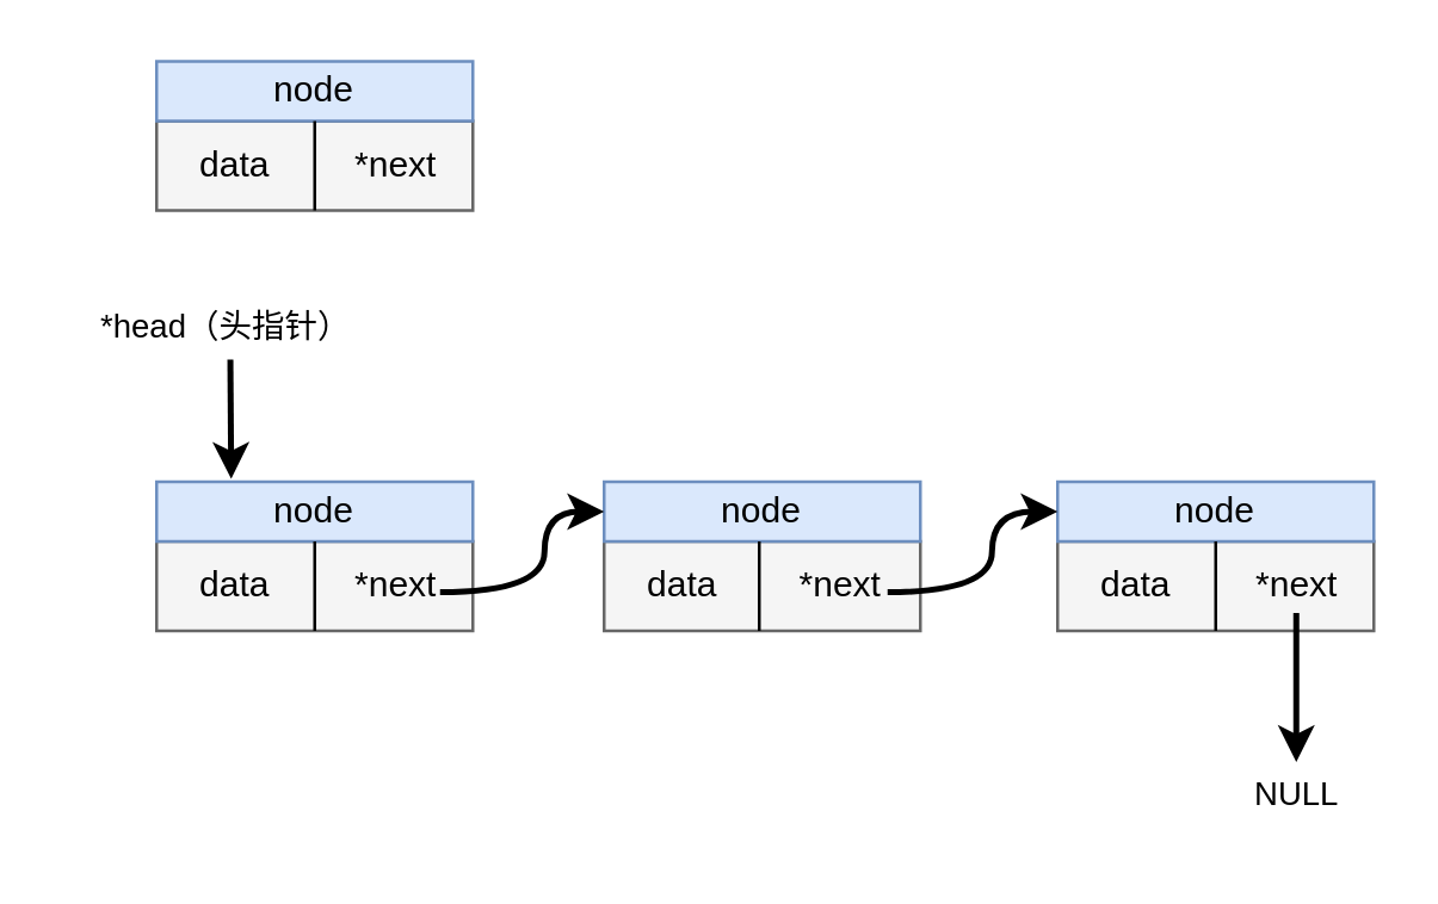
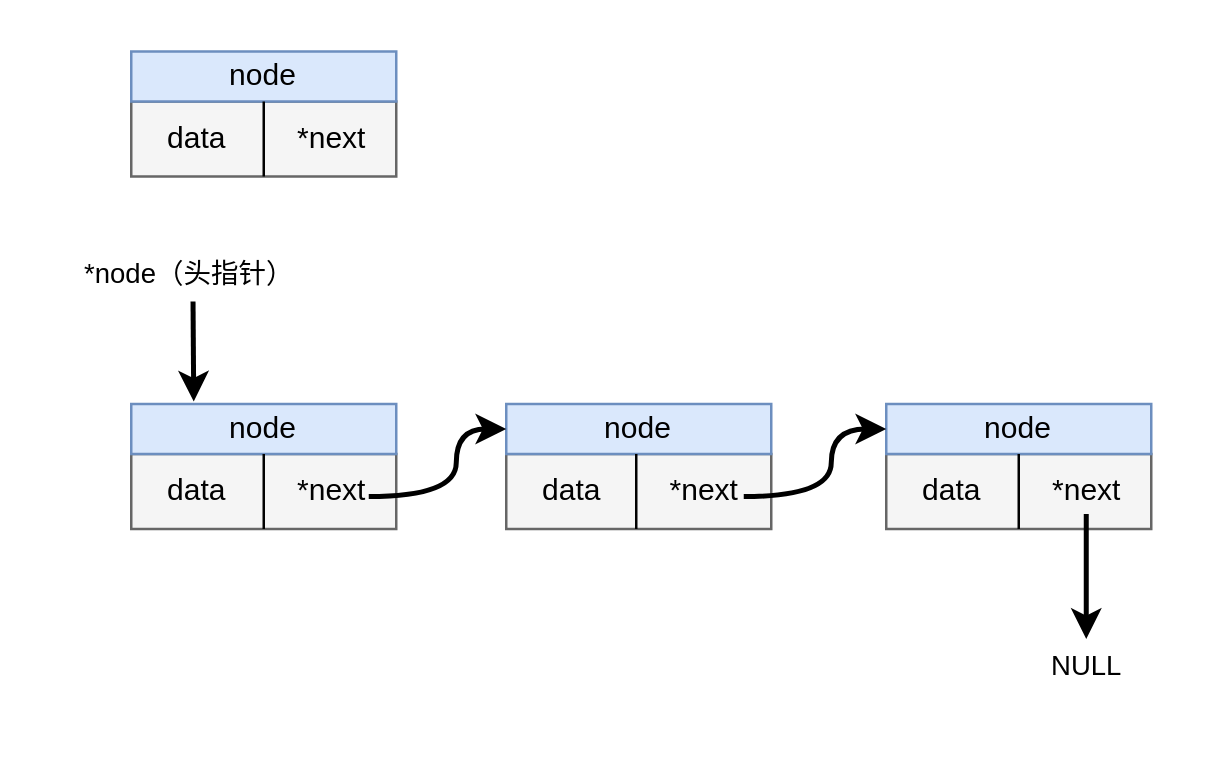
  <mxCell id="0" />
  <mxCell id="1" parent="0" />
  <mxCell id="2" value="" style="group" parent="1" vertex="1" connectable="0"><mxGeometry x="52" y="20" width="106" height="50" as="geometry" /></mxCell>
  <mxCell id="3" value="" style="rounded=0;whiteSpace=wrap;html=1;fillColor=#f5f5f5;fontColor=#333333;strokeColor=#666666;" parent="2" vertex="1"><mxGeometry y="20" width="106" height="30" as="geometry" /></mxCell>
  <mxCell id="4" value="node" style="rounded=0;whiteSpace=wrap;html=1;fillColor=#dae8fc;strokeColor=#6c8ebf;" parent="2" vertex="1"><mxGeometry width="106" height="20" as="geometry" /></mxCell>
  <mxCell id="5" style="edgeStyle=orthogonalEdgeStyle;rounded=0;orthogonalLoop=1;jettySize=auto;html=1;exitX=0.5;exitY=1;exitDx=0;exitDy=0;" parent="2" source="4" target="4" edge="1"><mxGeometry relative="1" as="geometry" /></mxCell>
  <mxCell id="6" value="" style="endArrow=none;html=1;rounded=0;exitX=0.5;exitY=1;exitDx=0;exitDy=0;entryX=0.5;entryY=0;entryDx=0;entryDy=0;" parent="2" source="3" target="3" edge="1"><mxGeometry width="50" height="50" relative="1" as="geometry"><mxPoint x="60" y="66.667" as="sourcePoint" /><mxPoint x="53" y="30" as="targetPoint" /></mxGeometry></mxCell>
  <mxCell id="7" value="data" style="text;html=1;resizable=0;autosize=1;align=center;verticalAlign=middle;points=[];fillColor=none;strokeColor=none;rounded=0;" parent="2" vertex="1"><mxGeometry x="1" y="20" width="50" height="30" as="geometry" /></mxCell>
  <mxCell id="8" value="*next" style="text;html=1;resizable=0;autosize=1;align=center;verticalAlign=middle;points=[];fillColor=none;strokeColor=none;rounded=0;" parent="2" vertex="1"><mxGeometry x="55" y="20" width="50" height="30" as="geometry" /></mxCell>
  <mxCell id="9" value="" style="group" vertex="1" connectable="0" parent="1"><mxGeometry x="202" y="161" width="106" height="50" as="geometry" /></mxCell>
  <mxCell id="10" value="" style="rounded=0;whiteSpace=wrap;html=1;fillColor=#f5f5f5;fontColor=#333333;strokeColor=#666666;" vertex="1" parent="9"><mxGeometry y="20" width="106" height="30" as="geometry" /></mxCell>
  <mxCell id="11" value="node" style="rounded=0;whiteSpace=wrap;html=1;fillColor=#dae8fc;strokeColor=#6c8ebf;" vertex="1" parent="9"><mxGeometry width="106" height="20" as="geometry" /></mxCell>
  <mxCell id="12" style="edgeStyle=orthogonalEdgeStyle;rounded=0;orthogonalLoop=1;jettySize=auto;html=1;exitX=0.5;exitY=1;exitDx=0;exitDy=0;" edge="1" parent="9"><mxGeometry relative="1" as="geometry"><mxPoint x="52" y="20" as="sourcePoint" /><mxPoint x="52" y="20" as="targetPoint" /></mxGeometry></mxCell>
  <mxCell id="13" value="" style="endArrow=none;html=1;rounded=0;exitX=0.5;exitY=1;exitDx=0;exitDy=0;entryX=0.5;entryY=0;entryDx=0;entryDy=0;" edge="1" parent="9"><mxGeometry width="50" height="50" relative="1" as="geometry"><mxPoint x="52" y="50" as="sourcePoint" /><mxPoint x="52" y="20" as="targetPoint" /></mxGeometry></mxCell>
  <mxCell id="14" value="data" style="text;html=1;resizable=0;autosize=1;align=center;verticalAlign=middle;points=[];fillColor=none;strokeColor=none;rounded=0;" vertex="1" parent="9"><mxGeometry x="1" y="20" width="50" height="30" as="geometry" /></mxCell>
  <mxCell id="15" value="*next" style="text;html=1;resizable=0;autosize=1;align=center;verticalAlign=middle;points=[];fillColor=none;strokeColor=none;rounded=0;" vertex="1" parent="9"><mxGeometry x="54" y="20" width="50" height="30" as="geometry" /></mxCell>
  <mxCell id="16" value="" style="group" vertex="1" connectable="0" parent="1"><mxGeometry x="52" y="161" width="106" height="50" as="geometry" /></mxCell>
  <mxCell id="17" value="" style="rounded=0;whiteSpace=wrap;html=1;fillColor=#f5f5f5;fontColor=#333333;strokeColor=#666666;" vertex="1" parent="16"><mxGeometry y="20" width="106" height="30" as="geometry" /></mxCell>
  <mxCell id="18" value="node" style="rounded=0;whiteSpace=wrap;html=1;fillColor=#dae8fc;strokeColor=#6c8ebf;" vertex="1" parent="16"><mxGeometry width="106" height="20" as="geometry" /></mxCell>
  <mxCell id="19" style="edgeStyle=orthogonalEdgeStyle;rounded=0;orthogonalLoop=1;jettySize=auto;html=1;exitX=0.5;exitY=1;exitDx=0;exitDy=0;" edge="1" parent="16" source="18" target="18"><mxGeometry relative="1" as="geometry" /></mxCell>
  <mxCell id="20" value="" style="endArrow=none;html=1;rounded=0;exitX=0.5;exitY=1;exitDx=0;exitDy=0;entryX=0.5;entryY=0;entryDx=0;entryDy=0;" edge="1" parent="16" source="17" target="17"><mxGeometry width="50" height="50" relative="1" as="geometry"><mxPoint x="60" y="66.667" as="sourcePoint" /><mxPoint x="53" y="30" as="targetPoint" /></mxGeometry></mxCell>
  <mxCell id="21" value="data" style="text;html=1;resizable=0;autosize=1;align=center;verticalAlign=middle;points=[];fillColor=none;strokeColor=none;rounded=0;" vertex="1" parent="16"><mxGeometry x="1" y="20" width="50" height="30" as="geometry" /></mxCell>
  <mxCell id="22" value="*next" style="text;html=1;resizable=0;autosize=1;align=center;verticalAlign=middle;points=[];fillColor=none;strokeColor=none;rounded=0;" vertex="1" parent="16"><mxGeometry x="55" y="20" width="50" height="30" as="geometry" /></mxCell>
  <mxCell id="23" value="" style="curved=1;endArrow=classic;html=1;rounded=0;edgeStyle=orthogonalEdgeStyle;strokeWidth=2;" edge="1" parent="1"><mxGeometry width="50" height="50" relative="1" as="geometry"><mxPoint x="147" y="198.029" as="sourcePoint" /><mxPoint x="202" y="171" as="targetPoint" /><Array as="points"><mxPoint x="182" y="198" /><mxPoint x="182" y="171" /></Array></mxGeometry></mxCell>
  <mxCell id="24" value="" style="group" vertex="1" connectable="0" parent="1"><mxGeometry x="354" y="161" width="106" height="50" as="geometry" /></mxCell>
  <mxCell id="25" value="" style="rounded=0;whiteSpace=wrap;html=1;fillColor=#f5f5f5;fontColor=#333333;strokeColor=#666666;" vertex="1" parent="24"><mxGeometry y="20" width="106" height="30" as="geometry" /></mxCell>
  <mxCell id="26" value="node" style="rounded=0;whiteSpace=wrap;html=1;fillColor=#dae8fc;strokeColor=#6c8ebf;" vertex="1" parent="24"><mxGeometry width="106" height="20" as="geometry" /></mxCell>
  <mxCell id="27" style="edgeStyle=orthogonalEdgeStyle;rounded=0;orthogonalLoop=1;jettySize=auto;html=1;exitX=0.5;exitY=1;exitDx=0;exitDy=0;" edge="1" parent="24" source="26" target="26"><mxGeometry relative="1" as="geometry" /></mxCell>
  <mxCell id="28" value="" style="endArrow=none;html=1;rounded=0;exitX=0.5;exitY=1;exitDx=0;exitDy=0;entryX=0.5;entryY=0;entryDx=0;entryDy=0;" edge="1" parent="24" source="25" target="25"><mxGeometry width="50" height="50" relative="1" as="geometry"><mxPoint x="60" y="66.667" as="sourcePoint" /><mxPoint x="53" y="30" as="targetPoint" /></mxGeometry></mxCell>
  <mxCell id="29" value="data" style="text;html=1;resizable=0;autosize=1;align=center;verticalAlign=middle;points=[];fillColor=none;strokeColor=none;rounded=0;" vertex="1" parent="24"><mxGeometry x="1" y="20" width="50" height="30" as="geometry" /></mxCell>
  <mxCell id="30" value="*next" style="text;html=1;resizable=0;autosize=1;align=center;verticalAlign=middle;points=[];fillColor=none;strokeColor=none;rounded=0;" vertex="1" parent="24"><mxGeometry x="55" y="20" width="50" height="30" as="geometry" /></mxCell>
  <mxCell id="31" value="" style="curved=1;endArrow=classic;html=1;rounded=0;edgeStyle=orthogonalEdgeStyle;strokeWidth=2;" edge="1" parent="1" target="26"><mxGeometry width="50" height="50" relative="1" as="geometry"><mxPoint x="297" y="198.029" as="sourcePoint" /><mxPoint x="352" y="171" as="targetPoint" /><Array as="points"><mxPoint x="332" y="198" /><mxPoint x="332" y="171" /></Array></mxGeometry></mxCell>
  <mxCell id="32" value="" style="endArrow=classic;html=1;rounded=0;labelBackgroundColor=default;strokeColor=default;fontFamily=Helvetica;fontSize=11;fontColor=default;shape=connector;curved=1;strokeWidth=2;" edge="1" parent="1"><mxGeometry width="50" height="50" relative="1" as="geometry"><mxPoint x="434" y="205" as="sourcePoint" /><mxPoint x="434" y="255" as="targetPoint" /></mxGeometry></mxCell>
  <mxCell id="33" value="NULL" style="text;html=1;resizable=0;autosize=1;align=center;verticalAlign=middle;points=[];fillColor=none;strokeColor=none;rounded=0;fontFamily=Helvetica;fontSize=11;fontColor=default;" vertex="1" parent="1"><mxGeometry x="409" y="251" width="50" height="30" as="geometry" /></mxCell>
- <mxCell id="34" value="*head（头指针）" style="text;html=1;resizable=0;autosize=1;align=center;verticalAlign=middle;points=[];fillColor=none;strokeColor=none;rounded=0;fontFamily=Helvetica;fontSize=11;fontColor=default;" vertex="1" parent="1"><mxGeometry x="20" y="94" width="110" height="30" as="geometry" /></mxCell>
+ <mxCell id="34" value="*node（头指针）" style="text;html=1;resizable=0;autosize=1;align=center;verticalAlign=middle;points=[];fillColor=none;strokeColor=none;rounded=0;fontFamily=Helvetica;fontSize=11;fontColor=default;" vertex="1" parent="1"><mxGeometry x="20" y="94" width="110" height="30" as="geometry" /></mxCell>
  <mxCell id="35" value="" style="endArrow=classic;html=1;rounded=0;labelBackgroundColor=default;strokeColor=default;fontFamily=Helvetica;fontSize=11;fontColor=default;shape=connector;curved=1;strokeWidth=2;" edge="1" parent="1"><mxGeometry width="50" height="50" relative="1" as="geometry"><mxPoint x="76.71" y="120" as="sourcePoint" /><mxPoint x="77" y="160" as="targetPoint" /></mxGeometry></mxCell>
